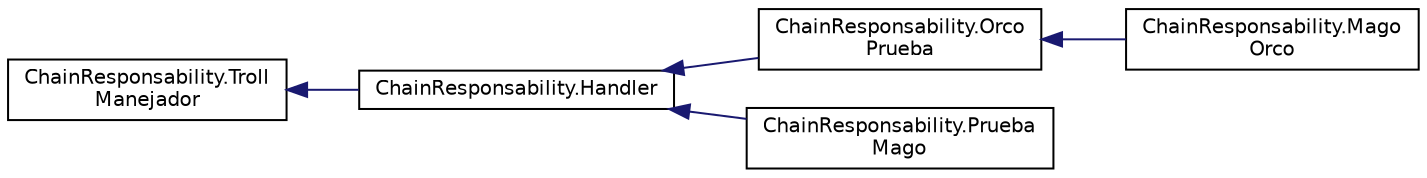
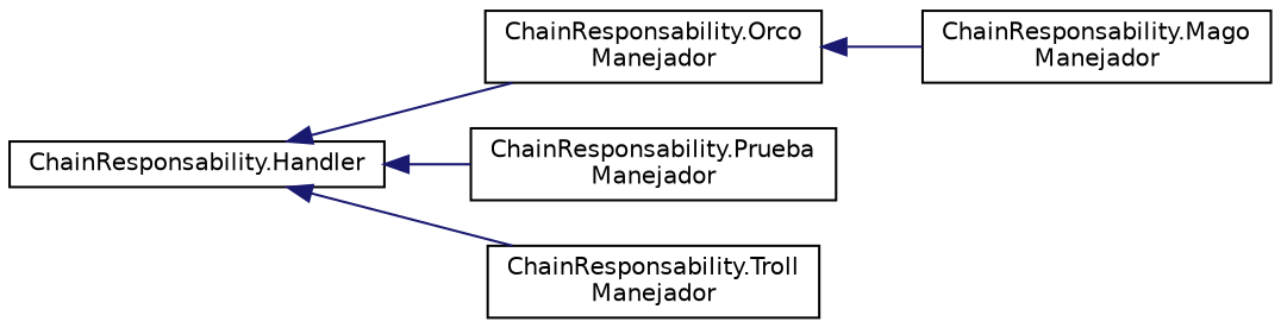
  digraph {
    rankdir=LR
    node [color=black fillcolor=white fontname=Helvetica fontsize=10 shape=record style=filled]
    edge [color=midnightblue dir=back fontname=Helvetica fontsize=10 labelfontname=Helvetica labelfontsize=10 style=solid]
    n1 [height=0.2 label="ChainResponsability.Handler" width=0.4]
-   n2 [height=0.2 label="ChainResponsability.Orco\lPrueba" width=0.4]
-   n3 [height=0.2 label="ChainResponsability.Prueba\lMago" width=0.4]
+   n2 [height=0.2 label="ChainResponsability.Orco\lManejador" width=0.4]
+   n3 [height=0.2 label="ChainResponsability.Prueba\lManejador" width=0.4]
    n4 [height=0.2 label="ChainResponsability.Troll\lManejador" width=0.4]
-   n5 [height=0.2 label="ChainResponsability.Mago\lOrco" width=0.4]
+   n5 [height=0.2 label="ChainResponsability.Mago\lManejador" width=0.4]
    n1 -> n2
    n1 -> n3
-   n4 -> n1
+   n1 -> n4
    n2 -> n5
  }
